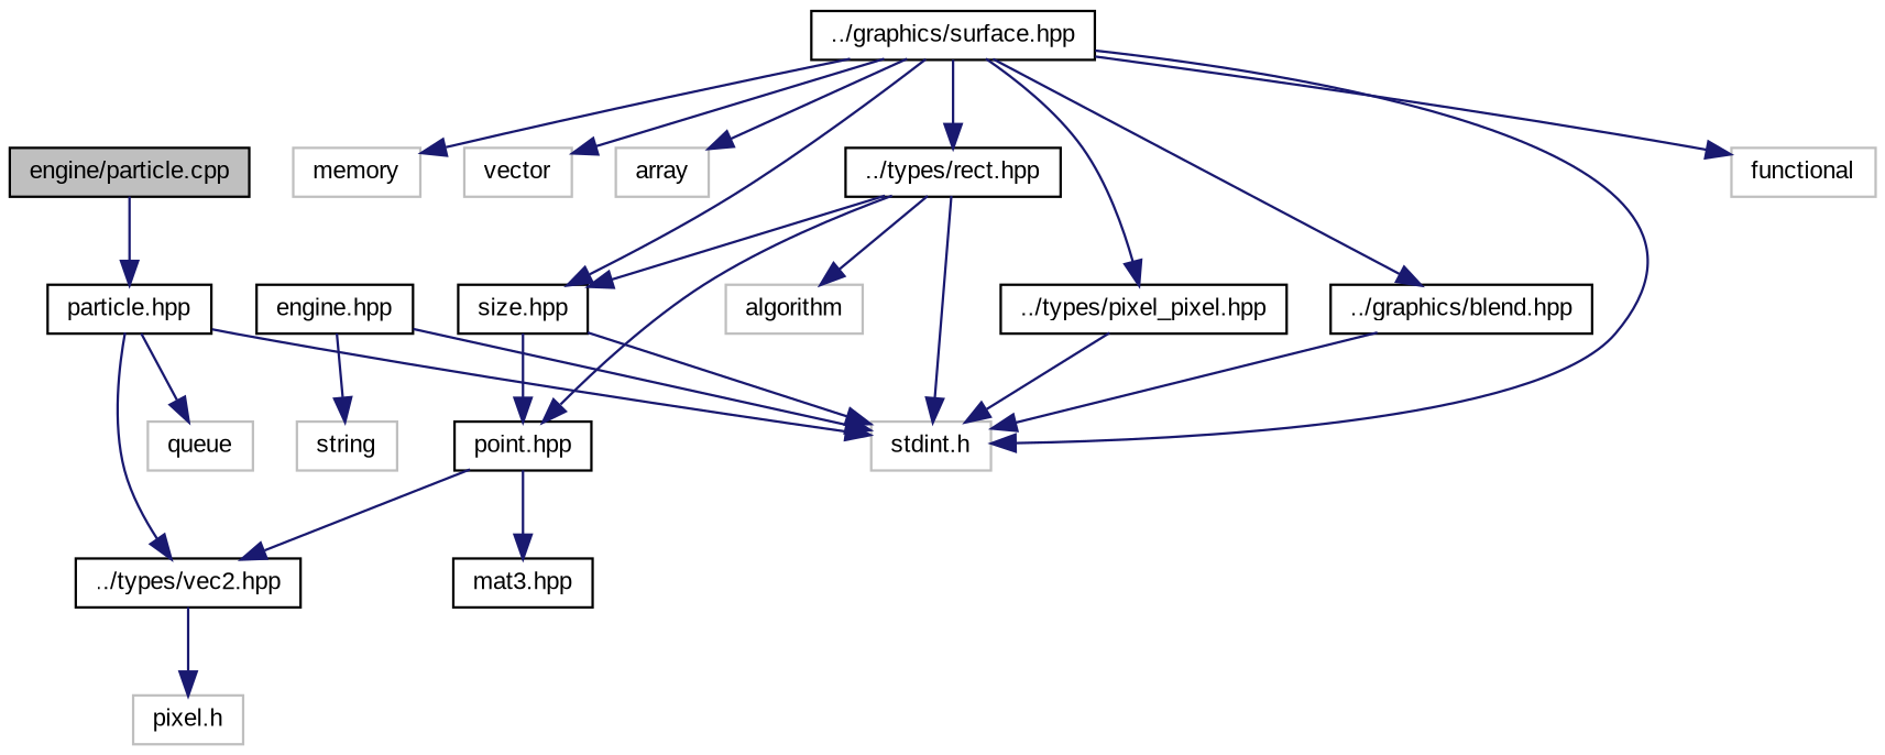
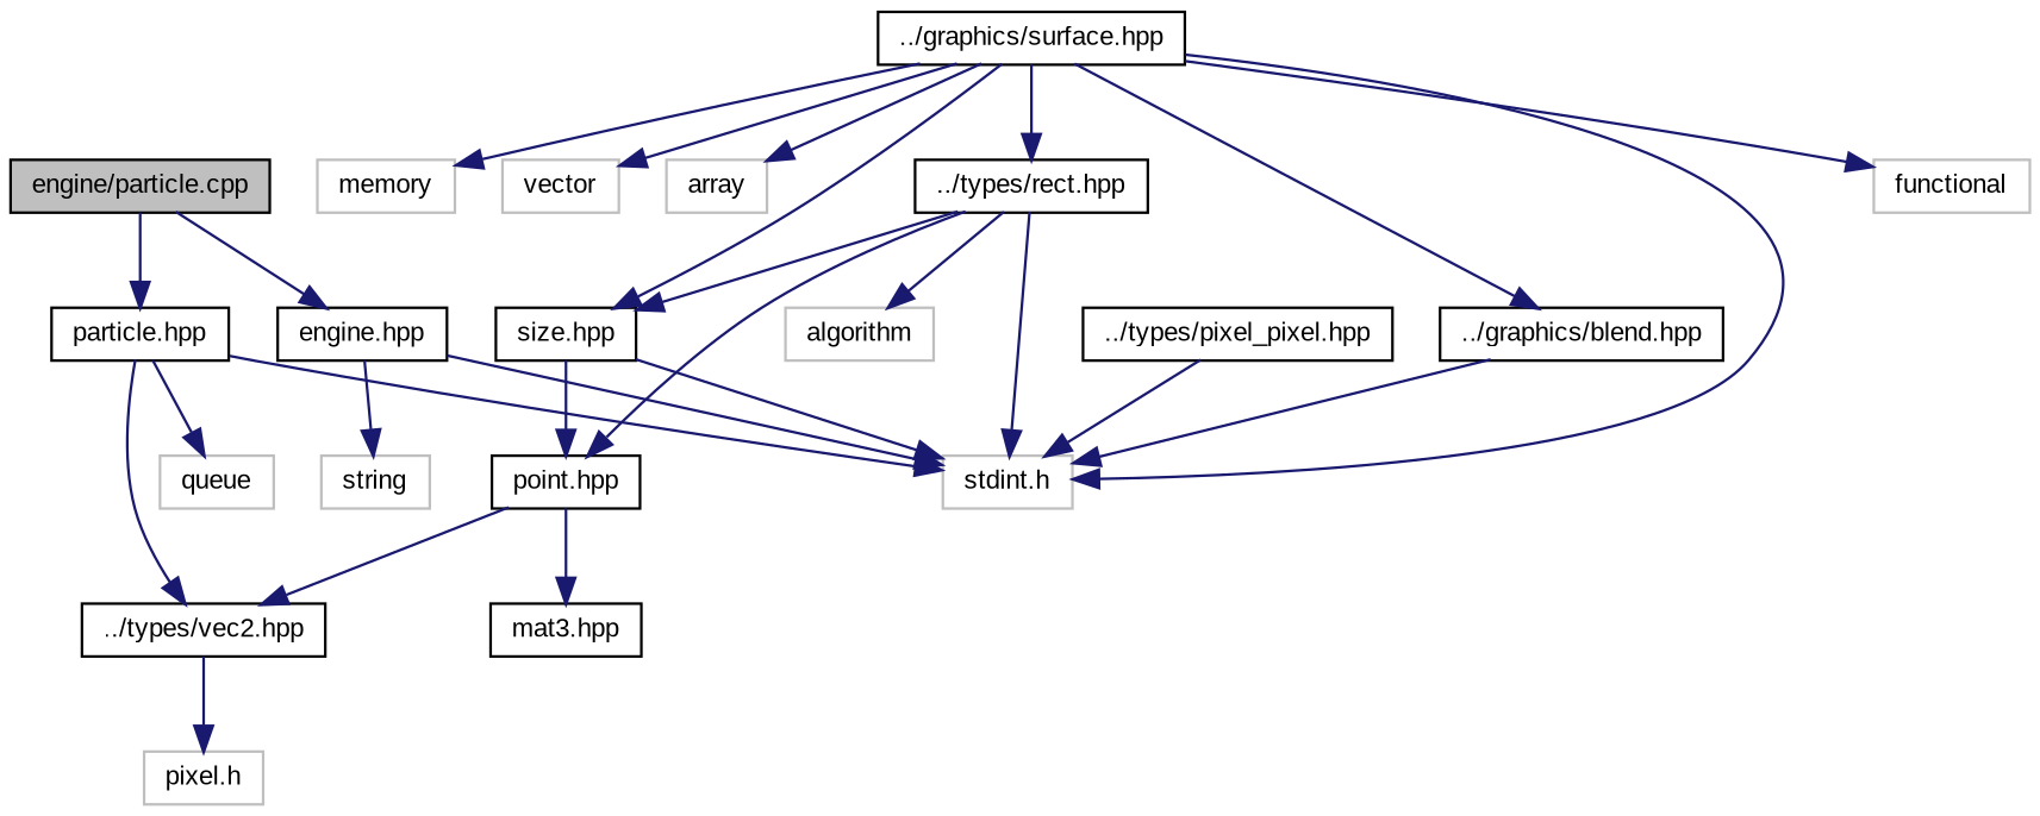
  digraph {
    fontname="Liberation Sans"
    node [color=black fillcolor=white fontname="Liberation Sans" fontsize=10 shape=record style=filled]
    edge [color=midnightblue fontname="Liberation Sans" fontsize=10 labelfontname=Helvetica labelfontsize=10 style=solid]
    n1 [fillcolor=grey75 fontcolor=black height=0.2 label="engine/particle.cpp" width=0.4]
    n2 [height=0.2 label="particle.hpp" width=0.4]
    n3 [height=0.2 label="engine.hpp" width=0.4]
    n4 [color=grey75 height=0.2 label=queue width=0.4]
    n5 [color=grey75 height=0.2 label="stdint.h" width=0.4]
    n6 [height=0.2 label="../types/vec2.hpp" width=0.4]
    n7 [color=grey75 height=0.2 label=string width=0.4]
    n8 [color=grey75 height=0.2 label=functional width=0.4]
    n9 [color=grey75 height=0.2 label="pixel.h" width=0.4]
    n10 [height=0.2 label="../graphics/surface.hpp" width=0.4]
    n11 [color=grey75 height=0.2 label=memory width=0.4]
    n12 [color=grey75 height=0.2 label=vector width=0.4]
    n13 [color=grey75 height=0.2 label=array width=0.4]
    n14 [height=0.2 label="../types/rect.hpp" width=0.4]
    n15 [height=0.2 label="size.hpp" width=0.4]
    n16 [height=0.2 label="../types/pixel_pixel.hpp" width=0.4]
    n17 [height=0.2 label="../graphics/blend.hpp" width=0.4]
    n18 [color=grey75 height=0.2 label=algorithm width=0.4]
    n19 [height=0.2 label="point.hpp" width=0.4]
    n20 [height=0.2 label="mat3.hpp" width=0.4]
    n1 -> n2
+   n1 -> n3
    n2 -> n4
    n2 -> n5
    n2 -> n6
    n3 -> n5
    n3 -> n7
    n6 -> n9
    n10 -> n5
    n10 -> n8
    n10 -> n11
    n10 -> n12
    n10 -> n13
    n10 -> n14
    n10 -> n15
-   n10 -> n16
    n10 -> n17
    n14 -> n5
    n14 -> n15
    n14 -> n18
    n14 -> n19
    n15 -> n5
    n15 -> n19
    n16 -> n5
    n17 -> n5
    n19 -> n6
    n19 -> n20
  }
